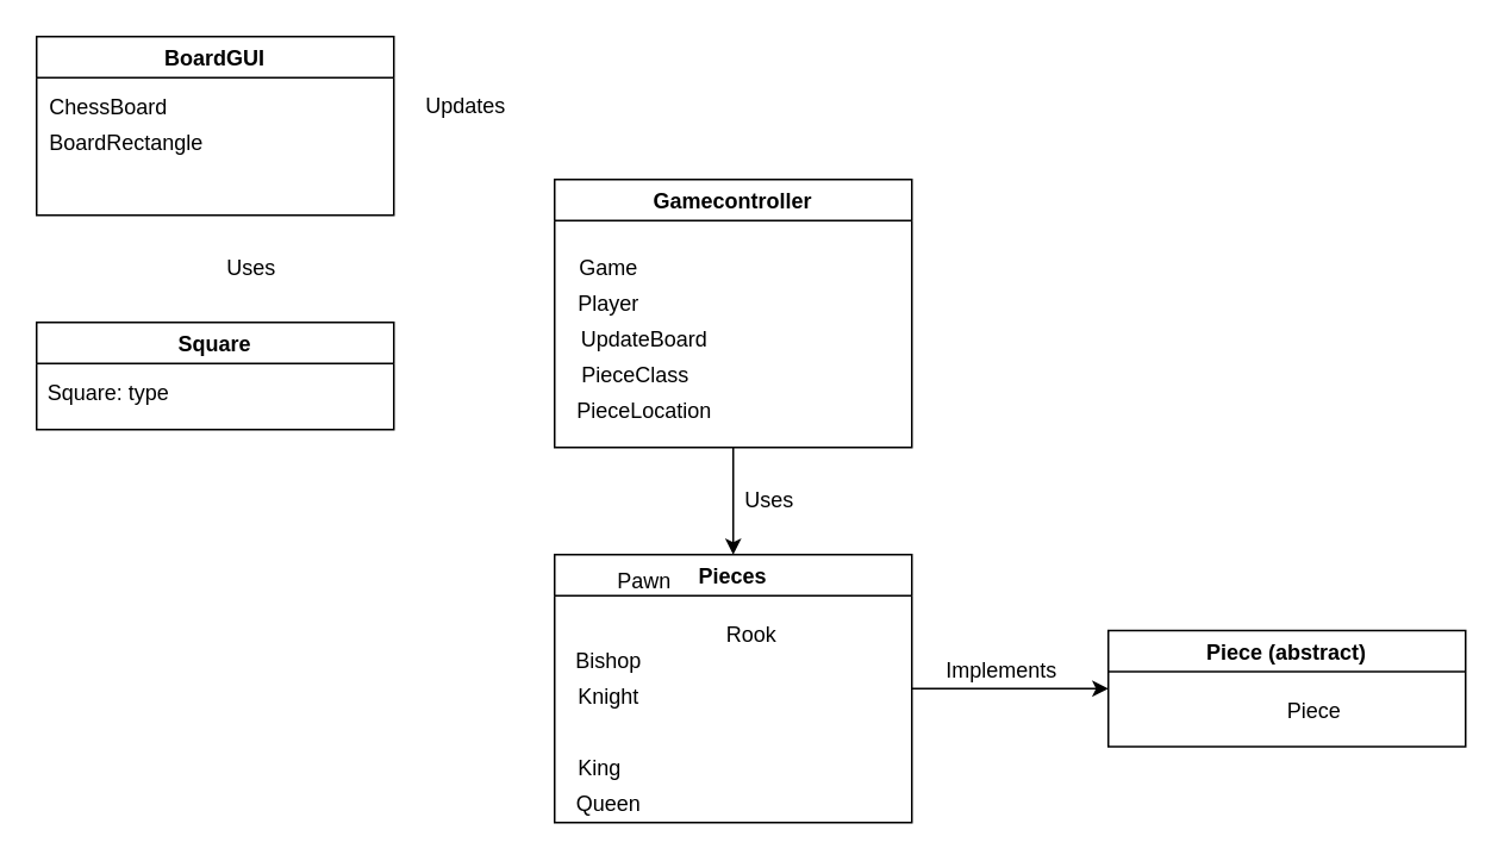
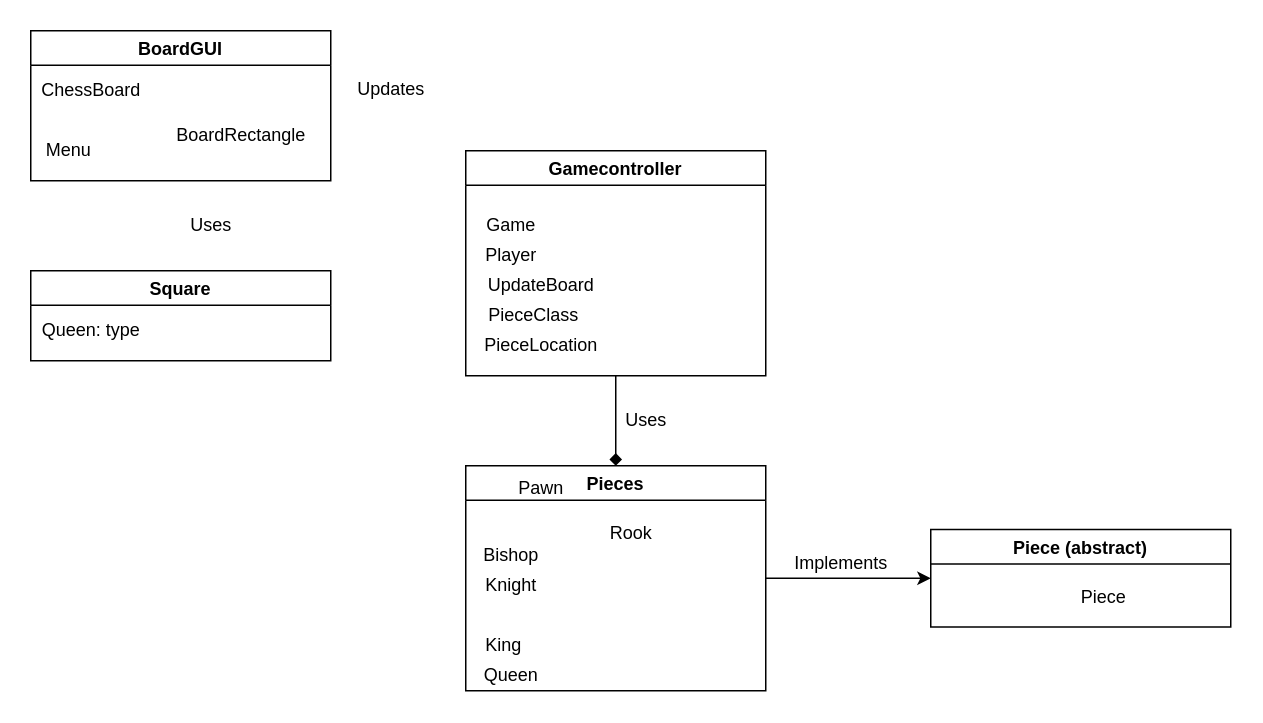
  <mxCell id="0" />
  <mxCell id="1" parent="0" />
- <mxCell id="2" style="edgeStyle=orthogonalEdgeStyle;rounded=0;orthogonalLoop=1;jettySize=auto;html=1;exitX=0.5;exitY=1;exitDx=0;exitDy=0;" edge="1" parent="1" source="3" target="16"><mxGeometry relative="1" as="geometry"><mxPoint x="410" y="330" as="targetPoint" /></mxGeometry></mxCell>
+ <mxCell id="2" style="edgeStyle=orthogonalEdgeStyle;rounded=0;orthogonalLoop=1;jettySize=auto;html=1;exitX=0.5;exitY=1;exitDx=0;exitDy=0;endArrow=diamond;" edge="1" parent="1" source="3" target="16"><mxGeometry relative="1" as="geometry"><mxPoint x="410" y="330" as="targetPoint" /></mxGeometry></mxCell>
  <mxCell id="3" value="Gamecontroller" style="swimlane;" vertex="1" parent="1"><mxGeometry x="310" y="100" width="200" height="150" as="geometry" /></mxCell>
  <mxCell id="4" value="Game" style="text;html=1;align=center;verticalAlign=middle;resizable=0;points=[];autosize=1;" vertex="1" parent="3"><mxGeometry x="5" y="40" width="50" height="20" as="geometry" /></mxCell>
  <mxCell id="5" value="Player" style="text;html=1;align=center;verticalAlign=middle;resizable=0;points=[];autosize=1;" vertex="1" parent="3"><mxGeometry x="5" y="60" width="50" height="20" as="geometry" /></mxCell>
  <mxCell id="6" value="UpdateBoard" style="text;html=1;align=center;verticalAlign=middle;resizable=0;points=[];autosize=1;" vertex="1" parent="3"><mxGeometry x="5" y="80" width="90" height="20" as="geometry" /></mxCell>
  <mxCell id="7" value="PieceClass" style="text;html=1;align=center;verticalAlign=middle;resizable=0;points=[];autosize=1;" vertex="1" parent="3"><mxGeometry x="5" y="100" width="80" height="20" as="geometry" /></mxCell>
  <mxCell id="8" value="PieceLocation" style="text;html=1;align=center;verticalAlign=middle;resizable=0;points=[];autosize=1;" vertex="1" parent="3"><mxGeometry x="5" y="120" width="90" height="20" as="geometry" /></mxCell>
  <mxCell id="9" value="BoardGUI" style="swimlane;" vertex="1" parent="1"><mxGeometry x="20" y="20" width="200" height="100" as="geometry" /></mxCell>
  <mxCell id="10" value="ChessBoard" style="text;html=1;align=center;verticalAlign=middle;resizable=0;points=[];autosize=1;" vertex="1" parent="9"><mxGeometry y="30" width="80" height="20" as="geometry" /></mxCell>
- <mxCell id="11" value="BoardRectangle" style="text;html=1;align=center;verticalAlign=middle;resizable=0;points=[];autosize=1;" vertex="1" parent="9"><mxGeometry y="50" width="100" height="20" as="geometry" /></mxCell>
+ <mxCell id="11" value="BoardRectangle" style="text;html=1;align=center;verticalAlign=middle;resizable=0;points=[];autosize=1;" vertex="1" parent="9"><mxGeometry x="90" y="60" width="100" height="20" as="geometry" /></mxCell>
+ <mxCell id="12" value="Menu" style="text;html=1;align=center;verticalAlign=middle;resizable=0;points=[];autosize=1;" vertex="1" parent="9"><mxGeometry y="70" width="50" height="20" as="geometry" /></mxCell>
  <mxCell id="13" value="Square" style="swimlane;" vertex="1" parent="1"><mxGeometry x="20" y="180" width="200" height="60" as="geometry" /></mxCell>
- <mxCell id="14" value="Square: type" style="text;html=1;align=center;verticalAlign=middle;resizable=0;points=[];autosize=1;" vertex="1" parent="13"><mxGeometry y="30" width="80" height="20" as="geometry" /></mxCell>
+ <mxCell id="14" value="Queen: type" style="text;html=1;align=center;verticalAlign=middle;resizable=0;points=[];autosize=1;" vertex="1" parent="13"><mxGeometry y="30" width="80" height="20" as="geometry" /></mxCell>
  <mxCell id="15" style="edgeStyle=orthogonalEdgeStyle;rounded=0;orthogonalLoop=1;jettySize=auto;html=1;entryX=0;entryY=0.5;entryDx=0;entryDy=0;" edge="1" parent="1" source="16" target="23"><mxGeometry relative="1" as="geometry" /></mxCell>
  <mxCell id="16" value="Pieces" style="swimlane;" vertex="1" parent="1"><mxGeometry x="310" y="310" width="200" height="150" as="geometry" /></mxCell>
  <mxCell id="17" value="Pawn" style="text;html=1;align=center;verticalAlign=middle;resizable=0;points=[];autosize=1;" vertex="1" parent="16"><mxGeometry x="25" y="5" width="50" height="20" as="geometry" /></mxCell>
  <mxCell id="18" value="Bishop" style="text;html=1;align=center;verticalAlign=middle;resizable=0;points=[];autosize=1;" vertex="1" parent="16"><mxGeometry x="5" y="50" width="50" height="20" as="geometry" /></mxCell>
  <mxCell id="19" value="Knight" style="text;html=1;align=center;verticalAlign=middle;resizable=0;points=[];autosize=1;" vertex="1" parent="16"><mxGeometry x="5" y="70" width="50" height="20" as="geometry" /></mxCell>
  <mxCell id="20" value="Rook" style="text;html=1;align=center;verticalAlign=middle;resizable=0;points=[];autosize=1;" vertex="1" parent="16"><mxGeometry x="90" y="35" width="40" height="20" as="geometry" /></mxCell>
  <mxCell id="21" value="King" style="text;html=1;align=center;verticalAlign=middle;resizable=0;points=[];autosize=1;" vertex="1" parent="16"><mxGeometry x="5" y="110" width="40" height="20" as="geometry" /></mxCell>
  <mxCell id="22" value="Queen" style="text;html=1;align=center;verticalAlign=middle;resizable=0;points=[];autosize=1;" vertex="1" parent="16"><mxGeometry x="5" y="130" width="50" height="20" as="geometry" /></mxCell>
  <mxCell id="23" value="Piece (abstract)" style="swimlane;" vertex="1" parent="1"><mxGeometry x="620" y="352.5" width="200" height="65" as="geometry" /></mxCell>
  <mxCell id="24" value="Piece" style="text;html=1;align=center;verticalAlign=middle;resizable=0;points=[];autosize=1;" vertex="1" parent="23"><mxGeometry x="90" y="35" width="50" height="20" as="geometry" /></mxCell>
  <mxCell id="25" value="Implements" style="text;html=1;align=center;verticalAlign=middle;resizable=0;points=[];autosize=1;" vertex="1" parent="1"><mxGeometry x="520" y="365" width="80" height="20" as="geometry" /></mxCell>
  <mxCell id="26" value="Uses" style="text;html=1;align=center;verticalAlign=middle;resizable=0;points=[];autosize=1;" vertex="1" parent="1"><mxGeometry x="410" y="270" width="40" height="20" as="geometry" /></mxCell>
  <mxCell id="27" value="Updates" style="text;html=1;align=center;verticalAlign=middle;resizable=0;points=[];autosize=1;" vertex="1" parent="1"><mxGeometry x="230" y="49" width="60" height="20" as="geometry" /></mxCell>
  <mxCell id="28" value="Uses" style="text;html=1;align=center;verticalAlign=middle;resizable=0;points=[];autosize=1;" vertex="1" parent="1"><mxGeometry x="120" y="140" width="40" height="20" as="geometry" /></mxCell>
